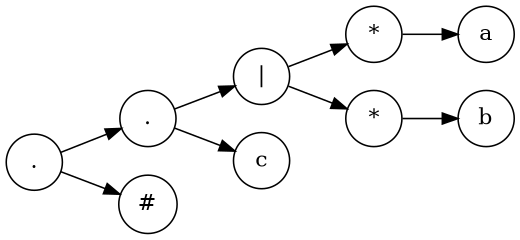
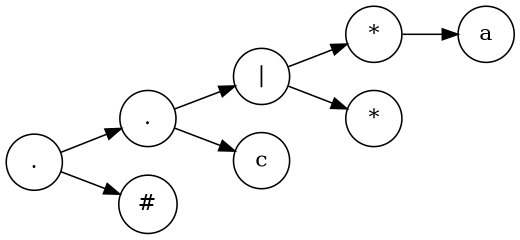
  digraph {
    rankdir=LR
    node [shape=circle]
    n1 [label="."]
    n2 [label="."]
    n3 [label="#"]
    n4 [label="|"]
    n5 [label=c]
    n6 [label="*"]
    n7 [label="*"]
    n8 [label=a]
-   n9 [label=b]
    n1 -> n2
    n1 -> n3
    n2 -> n4
    n2 -> n5
    n4 -> n6
    n4 -> n7
    n6 -> n8
-   n7 -> n9
  }
